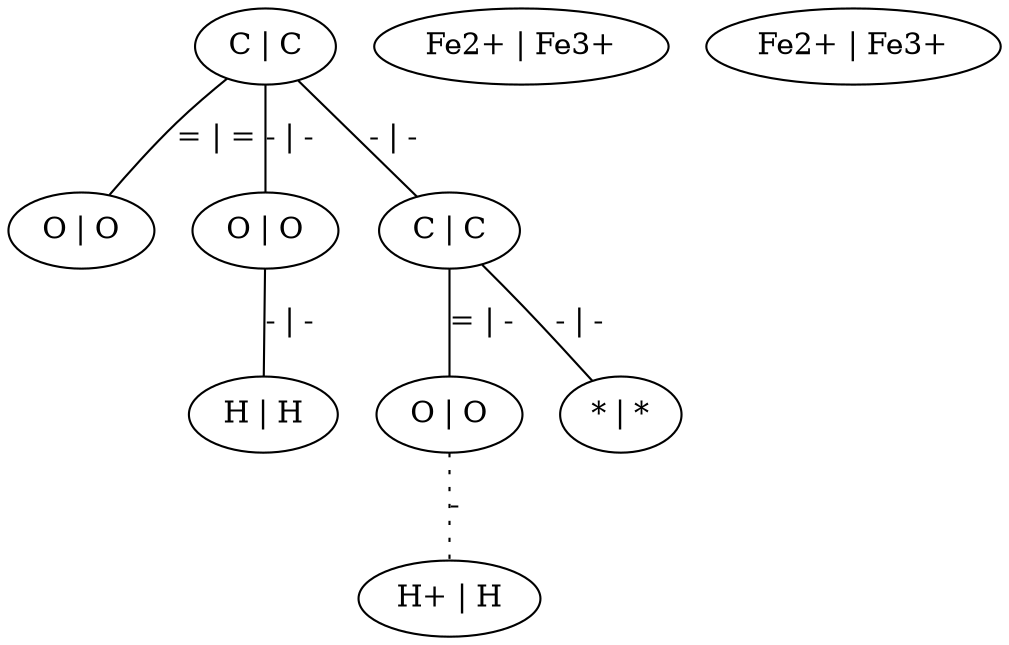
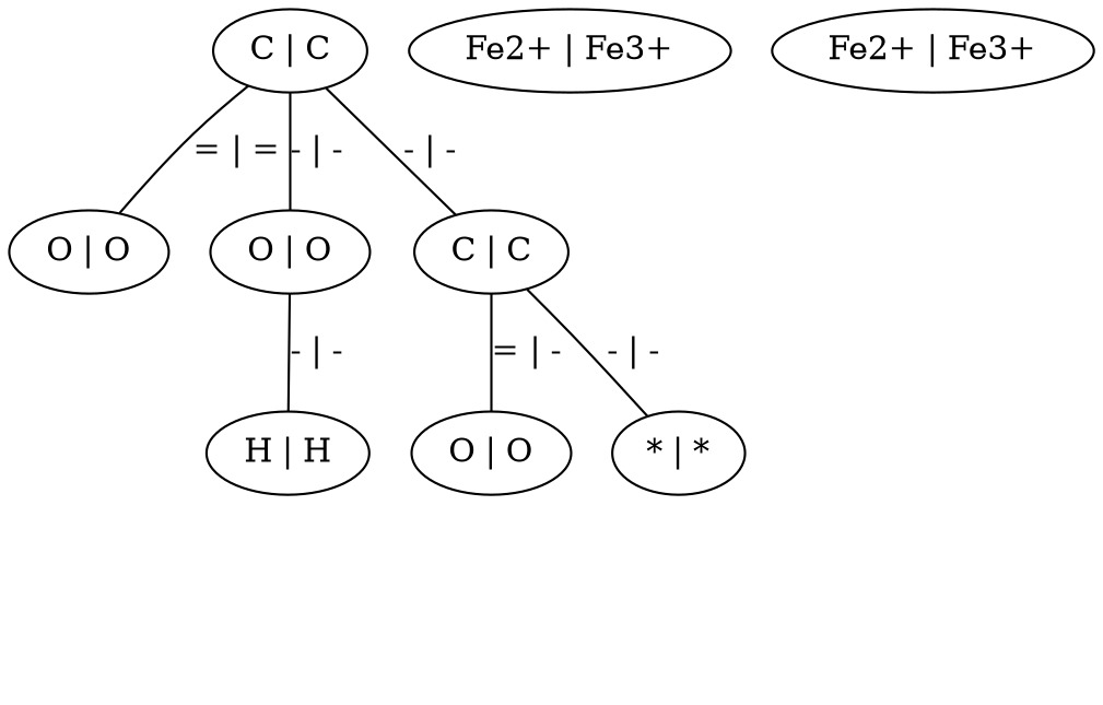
  graph {
    n1 [label="C | C"]
    n2 [label="O | O"]
    n3 [label="O | O"]
    n4 [label="C | C"]
    n5 [label="H | H"]
    n6 [label="O | O"]
    n7 [label="* | *"]
-   n8 [label="H+ | H"]
    n9 [label="Fe2+ | Fe3+"]
    n10 [label="Fe2+ | Fe3+"]
    n1 -- n2 [label="= | ="]
    n1 -- n3 [label="- | -"]
    n1 -- n4 [label="- | -"]
    n3 -- n5 [label="- | -"]
    n4 -- n6 [label="= | -"]
    n4 -- n7 [label="- | -"]
-   n6 -- n8 [label="-" style=dotted]
  }
